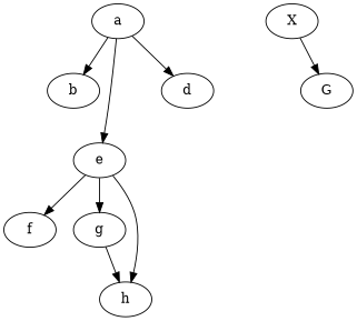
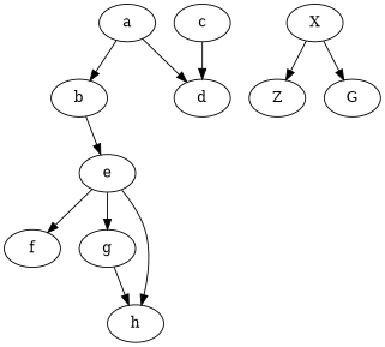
  digraph {
    a
    b
    e
    d
    f
    g
    h
+   c
    X
+   Z
    G
    a -> b
-   a -> e
+   b -> e
    a -> d
    e -> f
    e -> g
    e -> h
    g -> h
+   c -> d
+   X -> Z
    X -> G
  }
